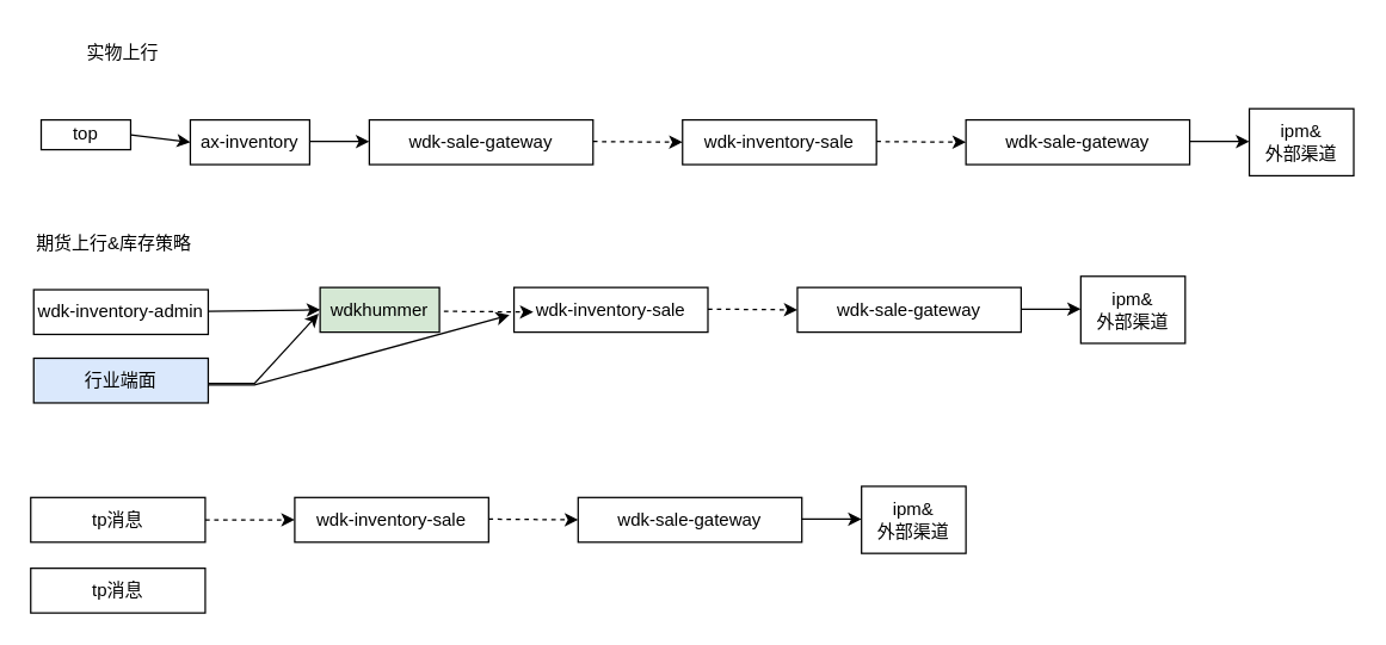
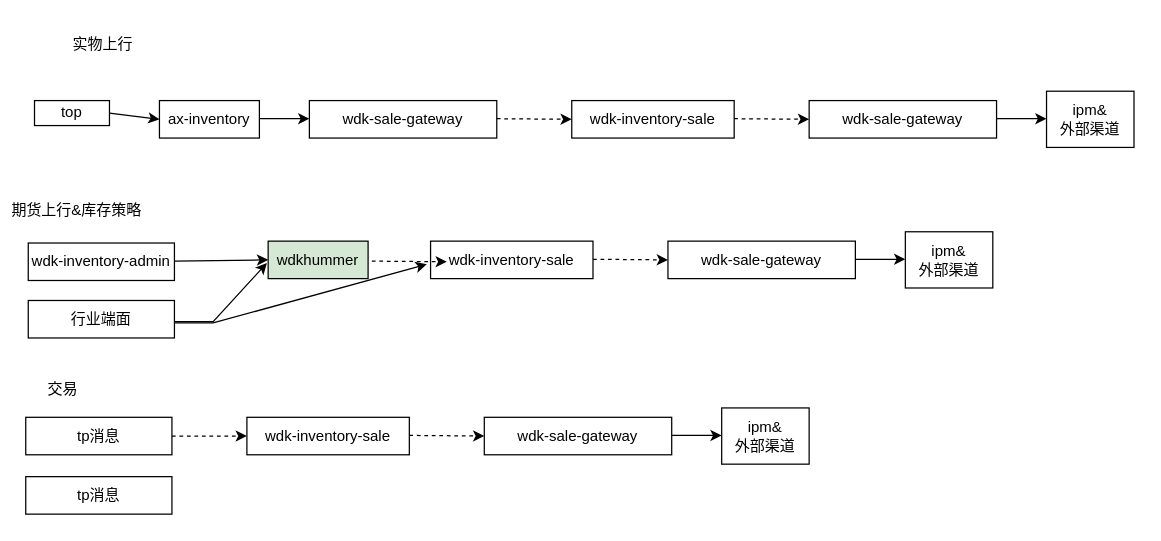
  <mxCell id="0" />
  <mxCell id="1" parent="0" />
  <mxCell id="2" value="top" style="rounded=0;whiteSpace=wrap;html=1;" vertex="1" parent="1"><mxGeometry x="27" y="80" width="60" height="20" as="geometry" /></mxCell>
  <mxCell id="3" value="ax-inventory" style="rounded=0;whiteSpace=wrap;html=1;" vertex="1" parent="1"><mxGeometry x="127" y="80" width="80" height="30" as="geometry" /></mxCell>
  <mxCell id="4" value="wdk-sale-gateway" style="rounded=0;whiteSpace=wrap;html=1;" vertex="1" parent="1"><mxGeometry x="247" y="80" width="150" height="30" as="geometry" /></mxCell>
  <mxCell id="5" value="wdk-inventory-sale" style="rounded=0;whiteSpace=wrap;html=1;" vertex="1" parent="1"><mxGeometry x="457" y="80" width="130" height="30" as="geometry" /></mxCell>
  <mxCell id="6" value="wdk-sale-gateway" style="rounded=0;whiteSpace=wrap;html=1;" vertex="1" parent="1"><mxGeometry x="647" y="80" width="150" height="30" as="geometry" /></mxCell>
  <mxCell id="7" value="" style="endArrow=classic;html=1;rounded=0;exitX=1;exitY=0.5;exitDx=0;exitDy=0;" edge="1" parent="1" source="2"><mxGeometry width="50" height="50" relative="1" as="geometry"><mxPoint x="447" y="150" as="sourcePoint" /><mxPoint x="127" y="95" as="targetPoint" /></mxGeometry></mxCell>
  <mxCell id="8" value="" style="endArrow=classic;html=1;rounded=0;exitX=1;exitY=0.5;exitDx=0;exitDy=0;" edge="1" parent="1"><mxGeometry width="50" height="50" relative="1" as="geometry"><mxPoint x="207" y="94.5" as="sourcePoint" /><mxPoint x="247" y="94.5" as="targetPoint" /></mxGeometry></mxCell>
  <mxCell id="9" value="" style="endArrow=classic;html=1;rounded=0;exitX=1;exitY=0.5;exitDx=0;exitDy=0;entryX=0;entryY=0.5;entryDx=0;entryDy=0;dashed=1;" edge="1" parent="1" target="5"><mxGeometry width="50" height="50" relative="1" as="geometry"><mxPoint x="397" y="94.5" as="sourcePoint" /><mxPoint x="437" y="94.5" as="targetPoint" /></mxGeometry></mxCell>
  <mxCell id="10" value="" style="endArrow=classic;html=1;rounded=0;exitX=1;exitY=0.5;exitDx=0;exitDy=0;entryX=0;entryY=0.5;entryDx=0;entryDy=0;dashed=1;" edge="1" parent="1"><mxGeometry width="50" height="50" relative="1" as="geometry"><mxPoint x="587" y="94.5" as="sourcePoint" /><mxPoint x="647" y="95" as="targetPoint" /></mxGeometry></mxCell>
  <mxCell id="11" value="ipm&amp;amp;&lt;br&gt;外部渠道" style="rounded=0;whiteSpace=wrap;html=1;" vertex="1" parent="1"><mxGeometry x="837" y="72.5" width="70" height="45" as="geometry" /></mxCell>
  <mxCell id="12" value="" style="endArrow=classic;html=1;rounded=0;exitX=1;exitY=0.5;exitDx=0;exitDy=0;" edge="1" parent="1"><mxGeometry width="50" height="50" relative="1" as="geometry"><mxPoint x="797" y="94.5" as="sourcePoint" /><mxPoint x="837" y="94.5" as="targetPoint" /></mxGeometry></mxCell>
  <mxCell id="13" value="实物上行" style="text;html=1;strokeColor=none;fillColor=none;align=center;verticalAlign=middle;whiteSpace=wrap;rounded=0;" vertex="1" parent="1"><mxGeometry x="52" y="20" width="60" height="30" as="geometry" /></mxCell>
- <mxCell id="14" value="期货上行&amp;amp;库存策略" style="text;html=1;strokeColor=none;fillColor=none;align=left;verticalAlign=middle;whiteSpace=wrap;rounded=0;" vertex="1" parent="1"><mxGeometry x="22" y="148" width="177" height="30" as="geometry" /></mxCell>
+ <mxCell id="14" value="期货上行&amp;amp;库存策略" style="text;html=1;strokeColor=none;fillColor=none;align=left;verticalAlign=middle;whiteSpace=wrap;rounded=0;" vertex="1" parent="1"><mxGeometry x="7" y="153" width="177" height="30" as="geometry" /></mxCell>
  <mxCell id="15" value="wdk-inventory-admin" style="rounded=0;whiteSpace=wrap;html=1;" vertex="1" parent="1"><mxGeometry x="22" y="194" width="117" height="30" as="geometry" /></mxCell>
  <mxCell id="16" value="wdk-inventory-sale" style="rounded=0;whiteSpace=wrap;html=1;" vertex="1" parent="1"><mxGeometry x="344" y="192.5" width="130" height="30" as="geometry" /></mxCell>
  <mxCell id="17" value="wdk-sale-gateway" style="rounded=0;whiteSpace=wrap;html=1;" vertex="1" parent="1"><mxGeometry x="534" y="192.5" width="150" height="30" as="geometry" /></mxCell>
  <mxCell id="18" value="" style="endArrow=classic;html=1;rounded=0;exitX=1;exitY=0.5;exitDx=0;exitDy=0;entryX=0;entryY=0.5;entryDx=0;entryDy=0;" edge="1" parent="1" target="33"><mxGeometry width="50" height="50" relative="1" as="geometry"><mxPoint x="139" y="208.5" as="sourcePoint" /><mxPoint x="344" y="208" as="targetPoint" /></mxGeometry></mxCell>
  <mxCell id="19" value="" style="endArrow=classic;html=1;rounded=0;exitX=1;exitY=0.5;exitDx=0;exitDy=0;entryX=0;entryY=0.5;entryDx=0;entryDy=0;dashed=1;" edge="1" parent="1"><mxGeometry width="50" height="50" relative="1" as="geometry"><mxPoint x="474" y="207" as="sourcePoint" /><mxPoint x="534" y="207.5" as="targetPoint" /></mxGeometry></mxCell>
  <mxCell id="20" value="ipm&amp;amp;&lt;br&gt;外部渠道" style="rounded=0;whiteSpace=wrap;html=1;" vertex="1" parent="1"><mxGeometry x="724" y="185" width="70" height="45" as="geometry" /></mxCell>
  <mxCell id="21" value="" style="endArrow=classic;html=1;rounded=0;exitX=1;exitY=0.5;exitDx=0;exitDy=0;" edge="1" parent="1"><mxGeometry width="50" height="50" relative="1" as="geometry"><mxPoint x="684" y="207" as="sourcePoint" /><mxPoint x="724" y="207" as="targetPoint" /></mxGeometry></mxCell>
+ <mxCell id="22" value="交易" style="text;html=1;strokeColor=none;fillColor=none;align=center;verticalAlign=middle;whiteSpace=wrap;rounded=0;" vertex="1" parent="1"><mxGeometry x="20" y="296" width="60" height="30" as="geometry" /></mxCell>
  <mxCell id="23" value="" style="edgeStyle=orthogonalEdgeStyle;rounded=0;orthogonalLoop=1;jettySize=auto;html=1;dashed=1;" edge="1" parent="1" source="24" target="25"><mxGeometry relative="1" as="geometry" /></mxCell>
  <mxCell id="24" value="tp消息" style="rounded=0;whiteSpace=wrap;html=1;" vertex="1" parent="1"><mxGeometry x="20" y="333.5" width="117" height="30" as="geometry" /></mxCell>
  <mxCell id="25" value="wdk-inventory-sale" style="rounded=0;whiteSpace=wrap;html=1;" vertex="1" parent="1"><mxGeometry x="197" y="333.5" width="130" height="30" as="geometry" /></mxCell>
  <mxCell id="26" value="wdk-sale-gateway" style="rounded=0;whiteSpace=wrap;html=1;" vertex="1" parent="1"><mxGeometry x="387" y="333.5" width="150" height="30" as="geometry" /></mxCell>
  <mxCell id="27" value="" style="endArrow=classic;html=1;rounded=0;exitX=1;exitY=0.5;exitDx=0;exitDy=0;entryX=0;entryY=0.5;entryDx=0;entryDy=0;dashed=1;" edge="1" parent="1"><mxGeometry width="50" height="50" relative="1" as="geometry"><mxPoint x="327" y="348" as="sourcePoint" /><mxPoint x="387" y="348.5" as="targetPoint" /></mxGeometry></mxCell>
  <mxCell id="28" value="ipm&amp;amp;&lt;br&gt;外部渠道" style="rounded=0;whiteSpace=wrap;html=1;" vertex="1" parent="1"><mxGeometry x="577" y="326" width="70" height="45" as="geometry" /></mxCell>
  <mxCell id="29" value="" style="endArrow=classic;html=1;rounded=0;exitX=1;exitY=0.5;exitDx=0;exitDy=0;" edge="1" parent="1"><mxGeometry width="50" height="50" relative="1" as="geometry"><mxPoint x="537" y="348" as="sourcePoint" /><mxPoint x="577" y="348" as="targetPoint" /></mxGeometry></mxCell>
- <mxCell id="30" value="行业端面" style="rounded=0;whiteSpace=wrap;html=1;fillColor=#dae8fc;" vertex="1" parent="1"><mxGeometry x="22" y="240" width="117" height="30" as="geometry" /></mxCell>
+ <mxCell id="30" value="行业端面" style="rounded=0;whiteSpace=wrap;html=1;" vertex="1" parent="1"><mxGeometry x="22" y="240" width="117" height="30" as="geometry" /></mxCell>
  <mxCell id="31" value="" style="endArrow=classic;html=1;rounded=0;exitX=1;exitY=0.5;exitDx=0;exitDy=0;" edge="1" parent="1"><mxGeometry width="50" height="50" relative="1" as="geometry"><mxPoint x="139" y="257" as="sourcePoint" /><mxPoint x="213" y="210" as="targetPoint" /><Array as="points"><mxPoint x="170" y="257" /></Array></mxGeometry></mxCell>
  <mxCell id="32" value="tp消息" style="rounded=0;whiteSpace=wrap;html=1;" vertex="1" parent="1"><mxGeometry x="20" y="381" width="117" height="30" as="geometry" /></mxCell>
  <mxCell id="33" value="wdkhummer" style="rounded=0;whiteSpace=wrap;html=1;fillColor=#d5e8d4;" vertex="1" parent="1"><mxGeometry x="214" y="192.5" width="80" height="30" as="geometry" /></mxCell>
  <mxCell id="34" value="" style="endArrow=classic;html=1;rounded=0;exitX=1;exitY=0.5;exitDx=0;exitDy=0;entryX=0;entryY=0.5;entryDx=0;entryDy=0;dashed=1;" edge="1" parent="1"><mxGeometry width="50" height="50" relative="1" as="geometry"><mxPoint x="297" y="208.5" as="sourcePoint" /><mxPoint x="357" y="209" as="targetPoint" /></mxGeometry></mxCell>
  <mxCell id="35" value="" style="endArrow=classic;html=1;rounded=0;exitX=1;exitY=0.5;exitDx=0;exitDy=0;" edge="1" parent="1"><mxGeometry width="50" height="50" relative="1" as="geometry"><mxPoint x="139" y="258" as="sourcePoint" /><mxPoint x="341" y="211" as="targetPoint" /><Array as="points"><mxPoint x="170" y="258" /></Array></mxGeometry></mxCell>
